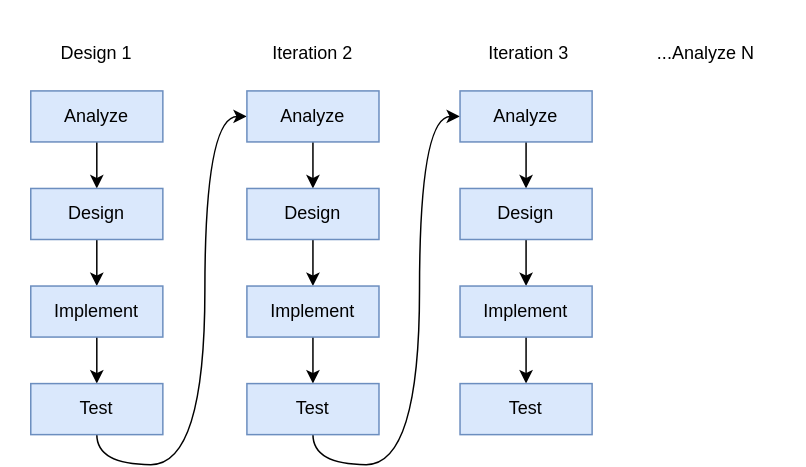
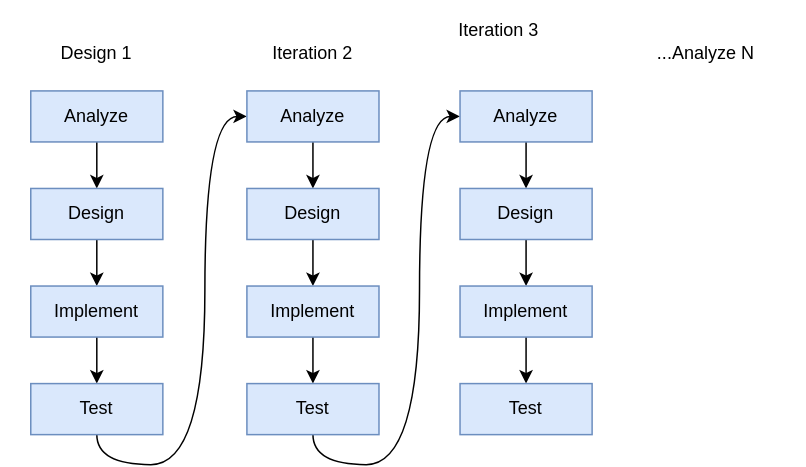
  <mxCell id="0" />
  <mxCell id="1" parent="0" />
  <mxCell id="2" value="" style="edgeStyle=orthogonalEdgeStyle;rounded=0;orthogonalLoop=1;jettySize=auto;html=1;entryX=0.5;entryY=0;entryDx=0;entryDy=0;" edge="1" parent="1" source="3" target="5"><mxGeometry relative="1" as="geometry" /></mxCell>
  <mxCell id="3" value="Analyze" style="rounded=0;whiteSpace=wrap;html=1;fillColor=#dae8fc;strokeColor=#6c8ebf;" vertex="1" parent="1"><mxGeometry x="20" y="60" width="88" height="34" as="geometry" /></mxCell>
  <mxCell id="4" value="" style="edgeStyle=orthogonalEdgeStyle;rounded=0;orthogonalLoop=1;jettySize=auto;html=1;entryX=0.5;entryY=0;entryDx=0;entryDy=0;" edge="1" parent="1" source="5" target="7"><mxGeometry relative="1" as="geometry" /></mxCell>
  <mxCell id="5" value="Design" style="rounded=0;whiteSpace=wrap;html=1;fillColor=#dae8fc;strokeColor=#6c8ebf;" vertex="1" parent="1"><mxGeometry x="20" y="125" width="88" height="34" as="geometry" /></mxCell>
  <mxCell id="6" value="" style="edgeStyle=orthogonalEdgeStyle;rounded=0;orthogonalLoop=1;jettySize=auto;html=1;" edge="1" parent="1" source="7" target="9"><mxGeometry relative="1" as="geometry" /></mxCell>
  <mxCell id="7" value="Implement" style="rounded=0;whiteSpace=wrap;html=1;fillColor=#dae8fc;strokeColor=#6c8ebf;" vertex="1" parent="1"><mxGeometry x="20" y="190" width="88" height="34" as="geometry" /></mxCell>
  <mxCell id="8" style="edgeStyle=orthogonalEdgeStyle;rounded=0;orthogonalLoop=1;jettySize=auto;html=1;entryX=0;entryY=0.5;entryDx=0;entryDy=0;curved=1;exitX=0.5;exitY=1;exitDx=0;exitDy=0;" edge="1" parent="1" source="9" target="11"><mxGeometry relative="1" as="geometry" /></mxCell>
  <mxCell id="9" value="Test" style="rounded=0;whiteSpace=wrap;html=1;fillColor=#dae8fc;strokeColor=#6c8ebf;" vertex="1" parent="1"><mxGeometry x="20" y="255" width="88" height="34" as="geometry" /></mxCell>
  <mxCell id="10" value="" style="edgeStyle=orthogonalEdgeStyle;rounded=0;orthogonalLoop=1;jettySize=auto;html=1;entryX=0.5;entryY=0;entryDx=0;entryDy=0;" edge="1" parent="1" source="11" target="13"><mxGeometry relative="1" as="geometry" /></mxCell>
  <mxCell id="11" value="Analyze" style="rounded=0;whiteSpace=wrap;html=1;fillColor=#dae8fc;strokeColor=#6c8ebf;" vertex="1" parent="1"><mxGeometry x="164" y="60" width="88" height="34" as="geometry" /></mxCell>
  <mxCell id="12" value="" style="edgeStyle=orthogonalEdgeStyle;rounded=0;orthogonalLoop=1;jettySize=auto;html=1;entryX=0.5;entryY=0;entryDx=0;entryDy=0;" edge="1" parent="1" source="13" target="15"><mxGeometry relative="1" as="geometry" /></mxCell>
  <mxCell id="13" value="Design" style="rounded=0;whiteSpace=wrap;html=1;fillColor=#dae8fc;strokeColor=#6c8ebf;" vertex="1" parent="1"><mxGeometry x="164" y="125" width="88" height="34" as="geometry" /></mxCell>
  <mxCell id="14" style="edgeStyle=orthogonalEdgeStyle;rounded=0;orthogonalLoop=1;jettySize=auto;html=1;entryX=0.5;entryY=0;entryDx=0;entryDy=0;" edge="1" parent="1" source="15" target="17"><mxGeometry relative="1" as="geometry" /></mxCell>
  <mxCell id="15" value="Implement" style="rounded=0;whiteSpace=wrap;html=1;fillColor=#dae8fc;strokeColor=#6c8ebf;" vertex="1" parent="1"><mxGeometry x="164" y="190" width="88" height="34" as="geometry" /></mxCell>
  <mxCell id="16" style="edgeStyle=orthogonalEdgeStyle;rounded=0;orthogonalLoop=1;jettySize=auto;html=1;entryX=0;entryY=0.5;entryDx=0;entryDy=0;curved=1;exitX=0.5;exitY=1;exitDx=0;exitDy=0;" edge="1" parent="1" source="17" target="19"><mxGeometry relative="1" as="geometry" /></mxCell>
  <mxCell id="17" value="Test" style="rounded=0;whiteSpace=wrap;html=1;fillColor=#dae8fc;strokeColor=#6c8ebf;" vertex="1" parent="1"><mxGeometry x="164" y="255" width="88" height="34" as="geometry" /></mxCell>
  <mxCell id="18" style="edgeStyle=orthogonalEdgeStyle;rounded=0;orthogonalLoop=1;jettySize=auto;html=1;entryX=0.5;entryY=0;entryDx=0;entryDy=0;" edge="1" parent="1" source="19" target="21"><mxGeometry relative="1" as="geometry" /></mxCell>
  <mxCell id="19" value="Analyze" style="rounded=0;whiteSpace=wrap;html=1;fillColor=#dae8fc;strokeColor=#6c8ebf;" vertex="1" parent="1"><mxGeometry x="306" y="60" width="88" height="34" as="geometry" /></mxCell>
  <mxCell id="20" style="edgeStyle=orthogonalEdgeStyle;rounded=0;orthogonalLoop=1;jettySize=auto;html=1;entryX=0.5;entryY=0;entryDx=0;entryDy=0;" edge="1" parent="1" source="21" target="23"><mxGeometry relative="1" as="geometry" /></mxCell>
  <mxCell id="21" value="Design" style="rounded=0;whiteSpace=wrap;html=1;fillColor=#dae8fc;strokeColor=#6c8ebf;" vertex="1" parent="1"><mxGeometry x="306" y="125" width="88" height="34" as="geometry" /></mxCell>
  <mxCell id="22" style="edgeStyle=orthogonalEdgeStyle;rounded=0;orthogonalLoop=1;jettySize=auto;html=1;entryX=0.5;entryY=0;entryDx=0;entryDy=0;" edge="1" parent="1" source="23" target="24"><mxGeometry relative="1" as="geometry" /></mxCell>
  <mxCell id="23" value="Implement" style="rounded=0;whiteSpace=wrap;html=1;fillColor=#dae8fc;strokeColor=#6c8ebf;" vertex="1" parent="1"><mxGeometry x="306" y="190" width="88" height="34" as="geometry" /></mxCell>
  <mxCell id="24" value="Test" style="rounded=0;whiteSpace=wrap;html=1;fillColor=#dae8fc;strokeColor=#6c8ebf;" vertex="1" parent="1"><mxGeometry x="306" y="255" width="88" height="34" as="geometry" /></mxCell>
  <mxCell id="25" value="Design 1" style="text;html=1;align=center;verticalAlign=middle;whiteSpace=wrap;rounded=0;" vertex="1" parent="1"><mxGeometry x="34" y="20" width="60" height="30" as="geometry" /></mxCell>
  <mxCell id="26" value="Iteration 2" style="text;html=1;align=center;verticalAlign=middle;whiteSpace=wrap;rounded=0;" vertex="1" parent="1"><mxGeometry x="178" y="20" width="60" height="30" as="geometry" /></mxCell>
- <mxCell id="27" value="Iteration 3" style="text;html=1;align=center;verticalAlign=middle;whiteSpace=wrap;rounded=0;" vertex="1" parent="1"><mxGeometry x="322" y="20" width="60" height="30" as="geometry" /></mxCell>
+ <mxCell id="27" value="Iteration 3" style="text;html=1;align=center;verticalAlign=middle;whiteSpace=wrap;rounded=0;" vertex="1" parent="1"><mxGeometry x="302" y="5" width="60" height="30" as="geometry" /></mxCell>
  <mxCell id="28" value="...Analyze N" style="text;html=1;align=center;verticalAlign=middle;whiteSpace=wrap;rounded=0;" vertex="1" parent="1"><mxGeometry x="425" y="20" width="90" height="30" as="geometry" /></mxCell>
